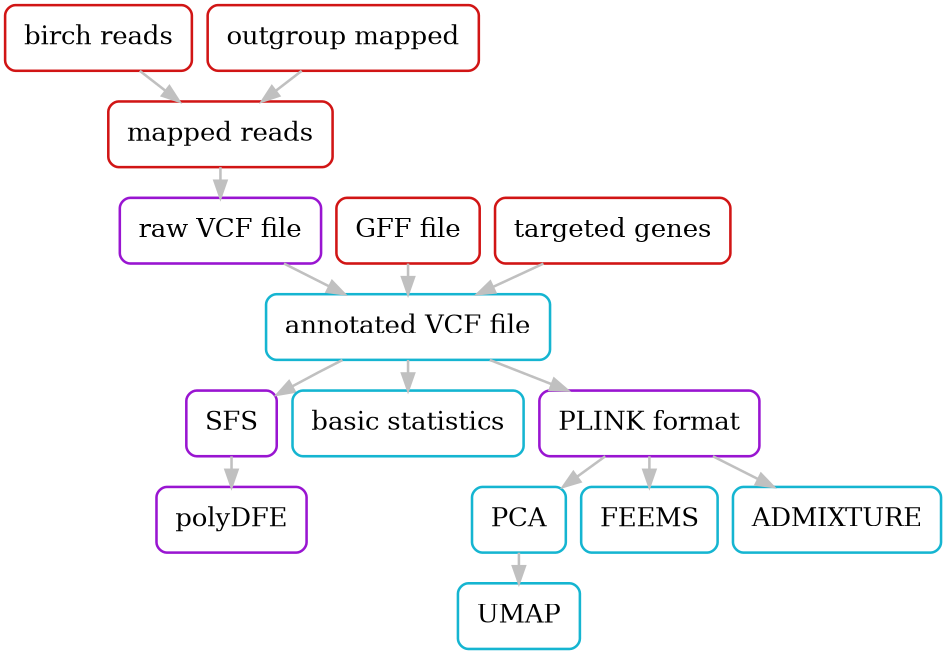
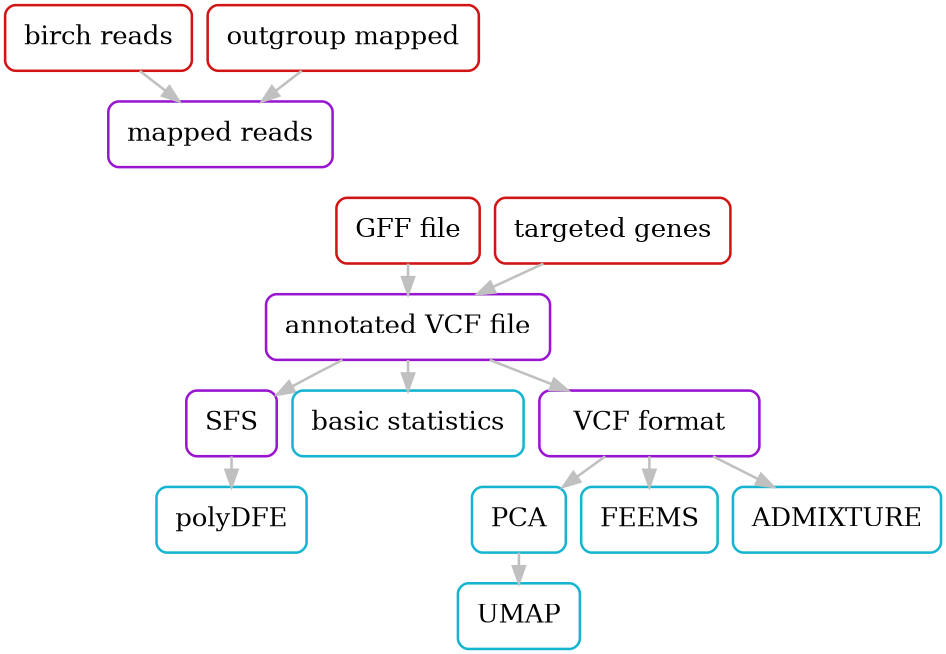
  digraph {
    bgcolor=white
    fontname="DejaVu Serif"
    node [color="#15b5d1" fontname="DejaVu Serif" fontsize=30 margin=0.3 nodesep=1 penwidth=3 shape=box style=rounded]
    edge [arrowsize=2 color=grey fontname="DejaVu Serif" penwidth=3 splines=curved weight=1]
    n1 [color="#d11515" label="birch reads"]
-   n2 [color="#d11515" label="mapped reads"]
-   n3 [color="#9915d1" label="raw VCF file"]
+   n2 [color="#9915d1" label="mapped reads"]
    n4 [color="#d11515" label="outgroup mapped"]
-   n5 [label="annotated VCF file"]
+   n5 [color="#9915d1" label="annotated VCF file"]
    n6 [color="#9915d1" label=SFS]
    n7 [label="basic statistics"]
-   n8 [color="#9915d1" label="PLINK format"]
-   n9 [color="#9915d1" label=polyDFE]
+   n8 [color="#9915d1" label="VCF format"]
+   n9 [label=polyDFE]
    n10 [label=PCA]
    n11 [label=UMAP]
    n12 [label=FEEMS]
    n13 [label=ADMIXTURE]
    n14 [color="#d11515" label="GFF file"]
    n15 [color="#d11515" label="targeted genes"]
    n1 -> n2
-   n2 -> n3
-   n3 -> n5
    n4 -> n2
    n5 -> n6
    n5 -> n7
    n5 -> n8
    n6 -> n9
    n8 -> n10
    n8 -> n12
    n8 -> n13
    n10 -> n11
    n14 -> n5
    n15 -> n5
  }
